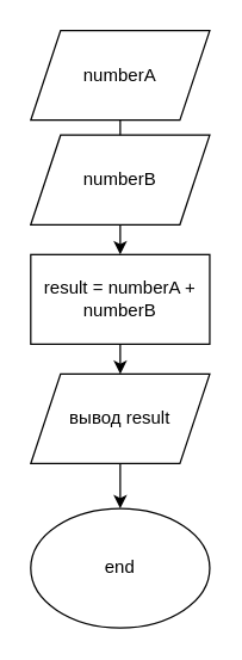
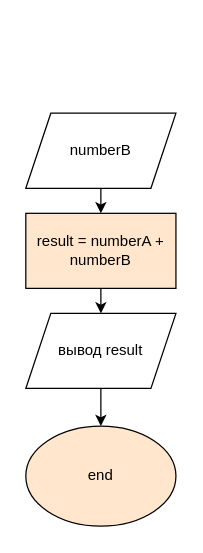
  <mxCell id="0" />
  <mxCell id="1" parent="0" />
  <mxCell id="2" style="edgeStyle=none;html=1;entryX=0.5;entryY=0;entryDx=0;entryDy=0;exitX=0.5;exitY=1;exitDx=0;exitDy=0;startArrow=none;" edge="1" parent="1" source="9" target="4"><mxGeometry relative="1" as="geometry"><mxPoint x="80" y="130" as="sourcePoint" /></mxGeometry></mxCell>
  <mxCell id="3" style="edgeStyle=none;html=1;exitX=0.5;exitY=1;exitDx=0;exitDy=0;entryX=0.5;entryY=0;entryDx=0;entryDy=0;" edge="1" parent="1"><mxGeometry relative="1" as="geometry"><mxPoint x="80" y="230" as="sourcePoint" /><mxPoint x="80" y="250" as="targetPoint" /></mxGeometry></mxCell>
- <mxCell id="4" value="result = numberA + numberB" style="rounded=0;whiteSpace=wrap;html=1;" vertex="1" parent="1"><mxGeometry x="20" y="170" width="120" height="60" as="geometry" /></mxCell>
+ <mxCell id="4" value="result = numberA + numberB" style="rounded=0;whiteSpace=wrap;html=1;fillColor=#ffe6cc;" vertex="1" parent="1"><mxGeometry x="20" y="170" width="120" height="60" as="geometry" /></mxCell>
  <mxCell id="5" style="edgeStyle=none;html=1;exitX=0.5;exitY=1;exitDx=0;exitDy=0;entryX=0.5;entryY=0;entryDx=0;entryDy=0;" edge="1" parent="1" target="6"><mxGeometry relative="1" as="geometry"><mxPoint x="80" y="310" as="sourcePoint" /></mxGeometry></mxCell>
- <mxCell id="6" value="end" style="ellipse;whiteSpace=wrap;html=1;" vertex="1" parent="1"><mxGeometry x="20" y="340" width="120" height="80" as="geometry" /></mxCell>
+ <mxCell id="6" value="end" style="ellipse;whiteSpace=wrap;html=1;fillColor=#ffe6cc;" vertex="1" parent="1"><mxGeometry x="20" y="340" width="120" height="80" as="geometry" /></mxCell>
  <mxCell id="7" value="вывод result" style="shape=parallelogram;perimeter=parallelogramPerimeter;whiteSpace=wrap;html=1;fixedSize=1;" vertex="1" parent="1"><mxGeometry x="20" y="250" width="120" height="60" as="geometry" /></mxCell>
- <mxCell id="8" value="numberA" style="shape=parallelogram;perimeter=parallelogramPerimeter;whiteSpace=wrap;html=1;fixedSize=1;" vertex="1" parent="1"><mxGeometry x="20" y="20" width="120" height="60" as="geometry" /></mxCell>
  <mxCell id="9" value="numberB" style="shape=parallelogram;perimeter=parallelogramPerimeter;whiteSpace=wrap;html=1;fixedSize=1;" vertex="1" parent="1"><mxGeometry x="20" y="90" width="120" height="60" as="geometry" /></mxCell>
- <mxCell id="10" value="" style="edgeStyle=none;html=1;entryX=0.5;entryY=0;entryDx=0;entryDy=0;exitX=0.5;exitY=1;exitDx=0;exitDy=0;endArrow=none;" edge="1" parent="1" source="8" target="9"><mxGeometry relative="1" as="geometry"><mxPoint x="80" y="80" as="sourcePoint" /><mxPoint x="80" y="170" as="targetPoint" /></mxGeometry></mxCell>
